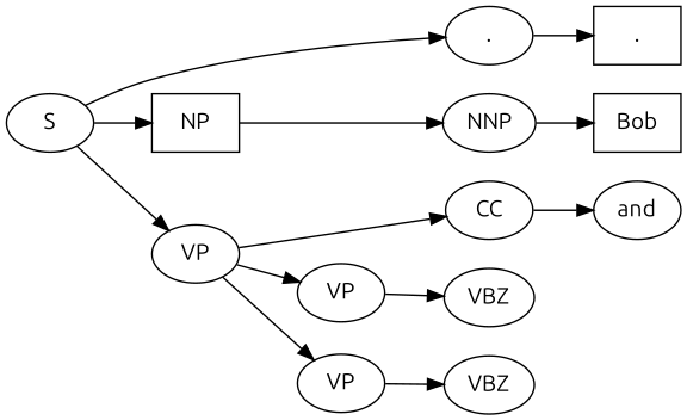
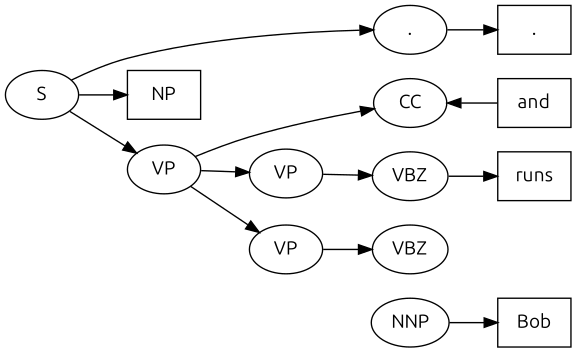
  digraph {
    fontname=Ubuntu
    rankdir=LR
    node [fontname=Ubuntu]
    edge [fontname=Ubuntu]
    n1 [label=NNP]
    n2 [label=VBZ]
    n3 [label=CC]
    n4 [label=VBZ]
    n5 [label="."]
    n6 [label=Bob shape=box]
-   n8 [label=and shape=ellipse]
+   n7 [label=runs shape=box]
+   n8 [label=and shape=box]
    n9 [label="." shape=box]
    n10 [label=S]
    n11 [label=NP shape=box]
    n12 [label=VP]
    n13 [label=VP]
    n14 [label=VP]
    subgraph sub_1 {
      rank=same
      n1
      n2
      n3
      n4
      n5
    }
    subgraph sub_2 {
      rank=same
      n6
+     n7
      n8
      n9
    }
    n1 -> n6
-   n3 -> n8
+   n2 -> n7
+   n8 -> n3
    n5 -> n9
    n10 -> n5
    n10 -> n11
    n10 -> n12
-   n11 -> n1
    n12 -> n3
    n12 -> n13
    n12 -> n14
    n13 -> n2
    n14 -> n4
  }
